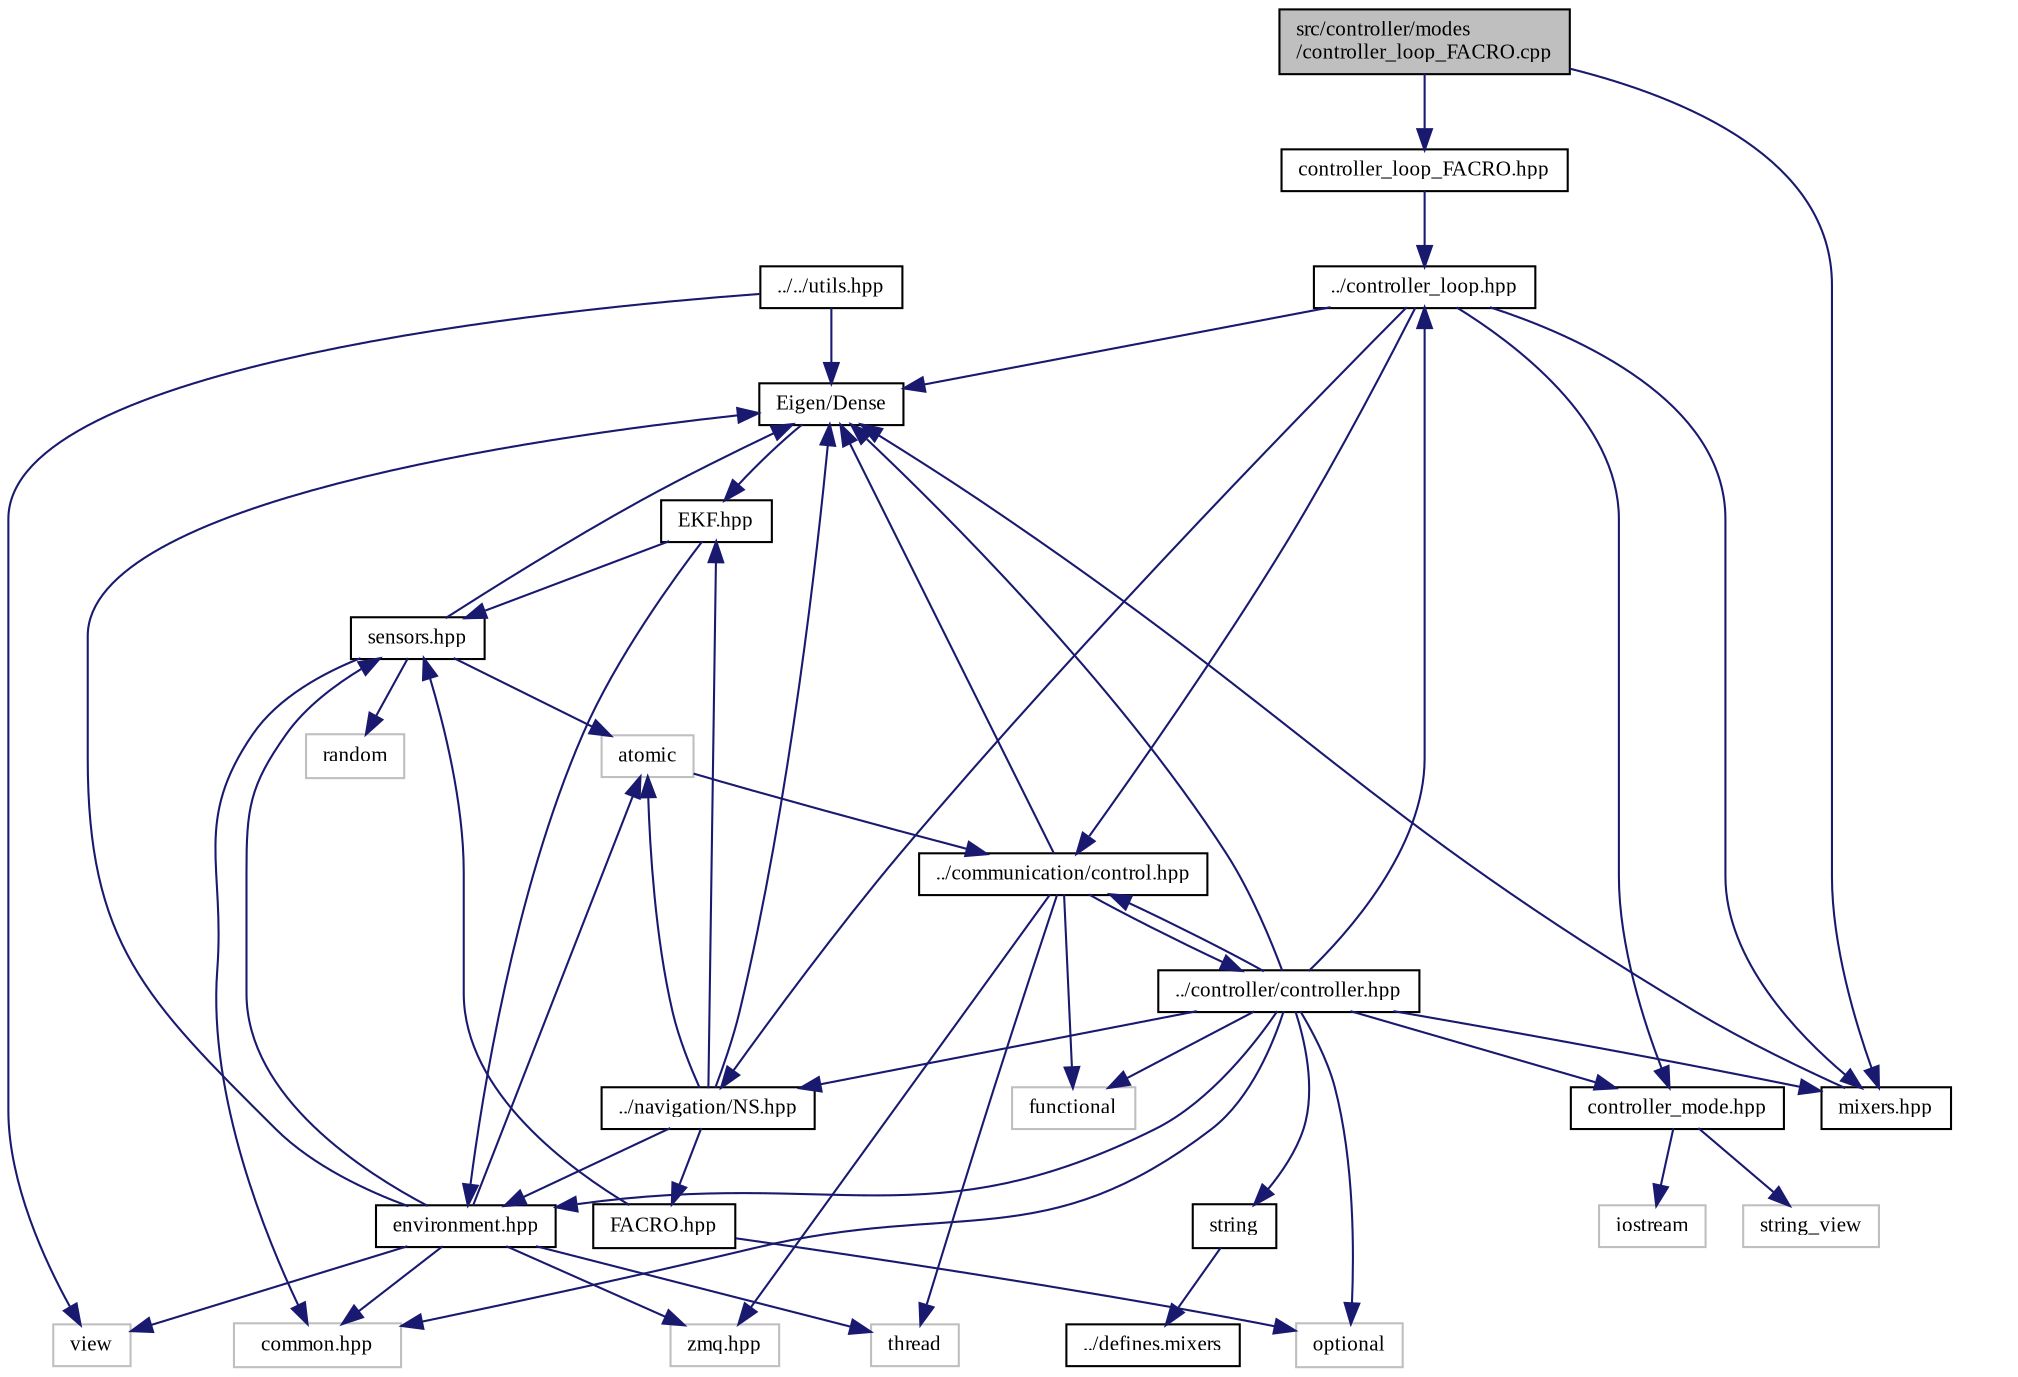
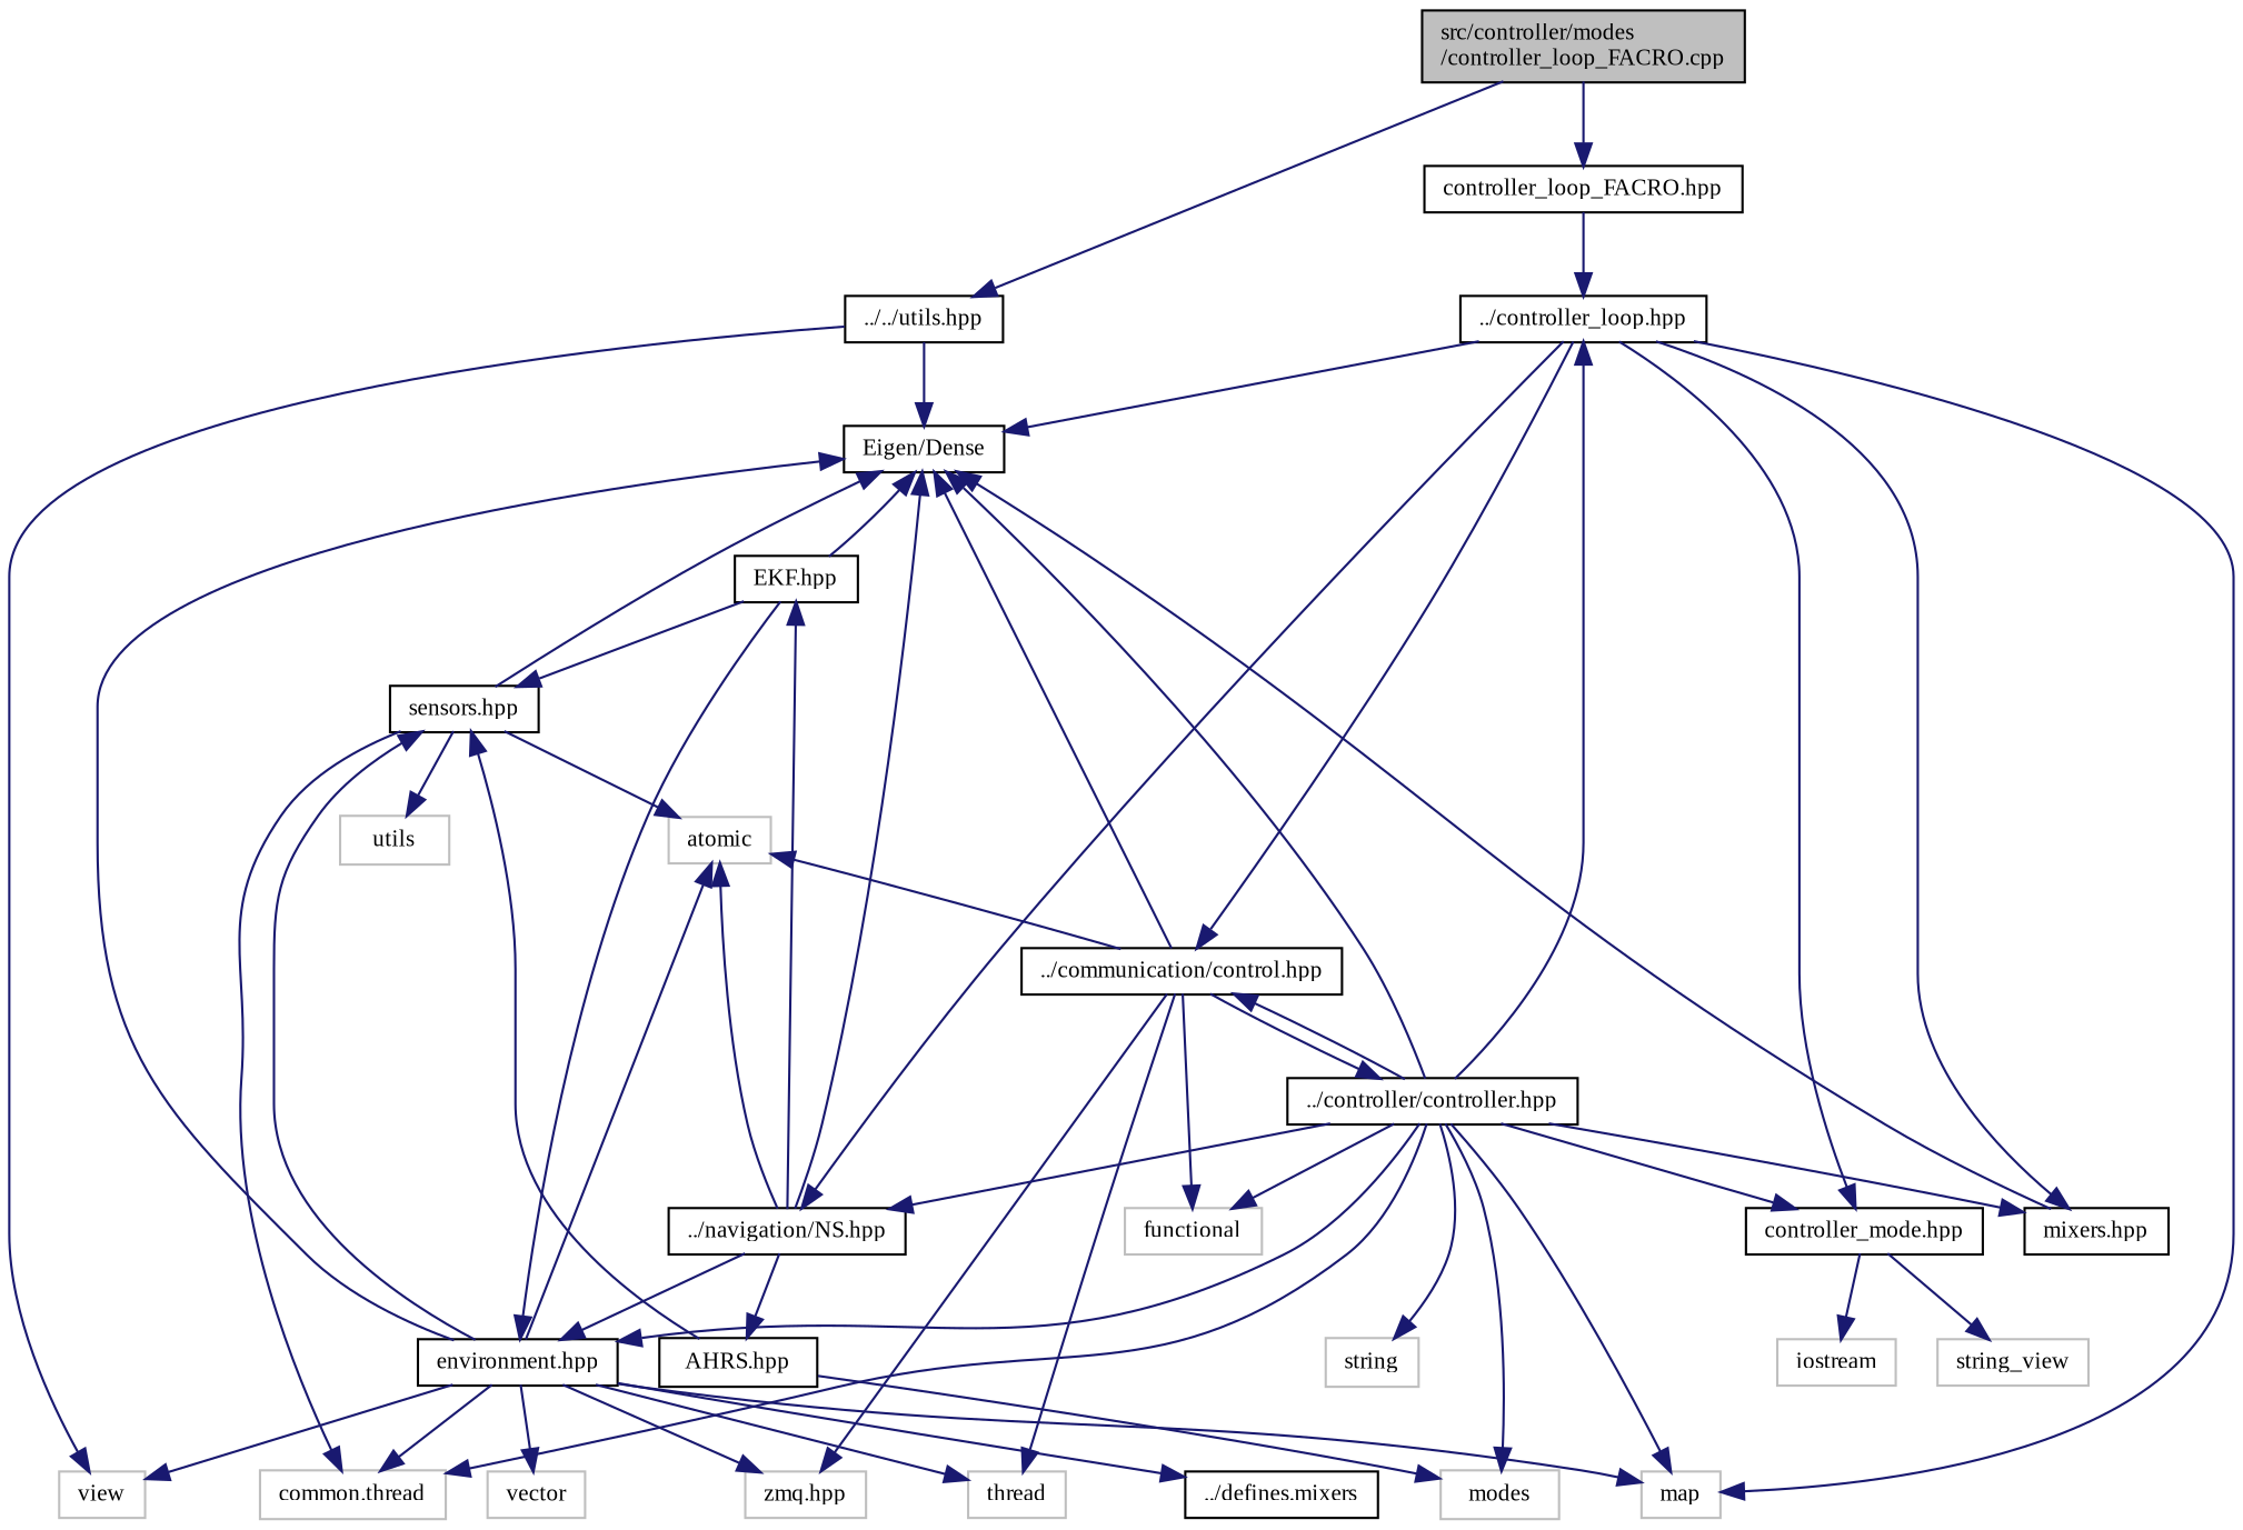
  digraph {
    fontname="Liberation Serif"
    node [color=black fillcolor=white fontname="Liberation Serif" fontsize=10 shape=record style=filled]
    edge [color=midnightblue fontname="Liberation Serif" fontsize=10 labelfontname=Helvetica labelfontsize=10 style=solid]
    n1 [fillcolor=grey75 fontcolor=black height=0.2 label="src/controller/modes\l/controller_loop_FACRO.cpp" width=0.4]
    n2 [height=0.2 label="controller_loop_FACRO.hpp" width=0.4]
    n3 [height=0.2 label="../../utils.hpp" width=0.4]
    n4 [height=0.2 label="../controller_loop.hpp" width=0.4]
    n5 [height=0.2 label="Eigen/Dense" width=0.4]
    n6 [color=grey75 height=0.2 label=view width=0.4]
+   n7 [color=grey75 height=0.2 label=map width=0.4]
    n8 [height=0.2 label="controller_mode.hpp" width=0.4]
    n9 [height=0.2 label="mixers.hpp" width=0.4]
    n10 [height=0.2 label="../communication/control.hpp" width=0.4]
    n11 [height=0.2 label="../navigation/NS.hpp" width=0.4]
    n12 [color=grey75 height=0.2 label=string_view width=0.4]
    n13 [color=grey75 height=0.2 label=iostream width=0.4]
-   n14 [color=grey75 height=0.2 label="common.hpp" width=0.4]
+   n14 [color=grey75 height=0.2 label="common.thread" width=0.4]
    n15 [color=grey75 height=0.2 label="zmq.hpp" width=0.4]
    n16 [color=grey75 height=0.2 label=atomic width=0.4]
    n17 [color=grey75 height=0.2 label=thread width=0.4]
    n18 [color=grey75 height=0.2 label=functional width=0.4]
    n19 [height=0.2 label="../controller/controller.hpp" width=0.4]
    n20 [height=0.2 label="environment.hpp" width=0.4]
-   n21 [height=0.2 label="FACRO.hpp" width=0.4]
+   n21 [height=0.2 label="AHRS.hpp" width=0.4]
    n22 [height=0.2 label="EKF.hpp" width=0.4]
-   n23 [height=0.2 label=string width=0.4]
-   n24 [color=grey75 height=0.2 label=optional width=0.4]
+   n23 [color=grey75 height=0.2 label=string width=0.4]
+   n24 [color=grey75 height=0.2 label=modes width=0.4]
    n25 [height=0.2 label="sensors.hpp" width=0.4]
+   n26 [color=grey75 height=0.2 label=vector width=0.4]
    n27 [height=0.2 label="../defines.mixers" width=0.4]
-   n28 [color=grey75 height=0.2 label=random width=0.4]
+   n28 [color=grey75 height=0.2 label=utils width=0.4]
    n1 -> n2
-   n1 -> n9
+   n1 -> n3
    n2 -> n4
    n3 -> n5
    n3 -> n6
    n4 -> n5
+   n4 -> n7
    n4 -> n8
    n4 -> n9
    n4 -> n10
    n4 -> n11
    n8 -> n12
    n8 -> n13
    n9 -> n5
    n10 -> n5
    n10 -> n15
-   n16 -> n10
+   n10 -> n16
    n10 -> n17
    n10 -> n18
    n10 -> n19
    n11 -> n5
    n11 -> n16
    n11 -> n20
    n11 -> n21
    n11 -> n22
    n19 -> n4
    n19 -> n5
+   n19 -> n7
    n19 -> n8
    n19 -> n9
    n19 -> n10
    n19 -> n11
    n19 -> n14
    n19 -> n18
    n19 -> n20
    n19 -> n23
    n19 -> n24
    n20 -> n5
    n20 -> n6
+   n20 -> n7
    n20 -> n14
    n20 -> n15
    n20 -> n16
    n20 -> n17
    n20 -> n25
-   n23 -> n27
+   n20 -> n26
+   n20 -> n27
    n21 -> n24
    n21 -> n25
-   n5 -> n22
+   n22 -> n5
    n22 -> n20
    n22 -> n25
    n25 -> n5
    n25 -> n14
    n25 -> n16
    n25 -> n28
  }
